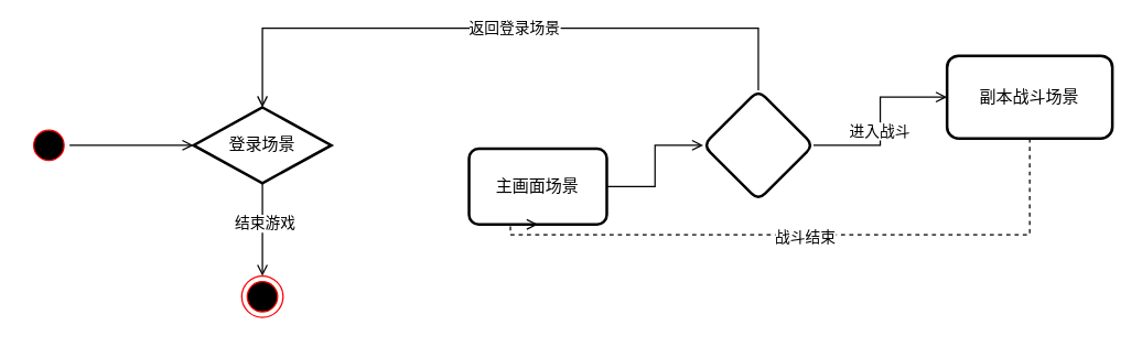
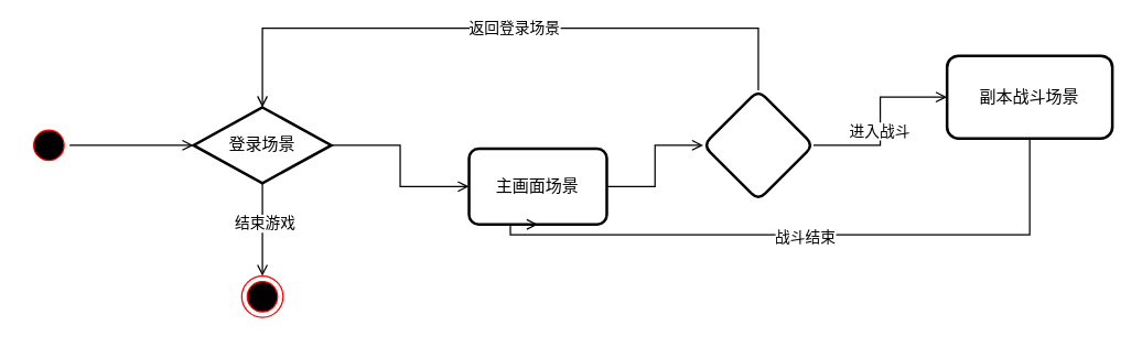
  <mxCell id="0" />
  <mxCell id="1" parent="0" />
  <mxCell id="2" style="edgeStyle=orthogonalEdgeStyle;rounded=0;orthogonalLoop=1;jettySize=auto;html=1;endArrow=open;endFill=0;" edge="1" parent="1" source="3" target="7"><mxGeometry relative="1" as="geometry" /></mxCell>
  <mxCell id="3" value="" style="ellipse;html=1;shape=startState;fillColor=#000000;strokeColor=#ff0000;" vertex="1" parent="1"><mxGeometry x="20" y="90" width="30" height="30" as="geometry" /></mxCell>
+ <mxCell id="4" value="" style="edgeStyle=orthogonalEdgeStyle;rounded=0;orthogonalLoop=1;jettySize=auto;html=1;endArrow=open;endFill=0;" edge="1" parent="1" source="7" target="9"><mxGeometry relative="1" as="geometry" /></mxCell>
  <mxCell id="5" style="edgeStyle=orthogonalEdgeStyle;rounded=0;orthogonalLoop=1;jettySize=auto;html=1;entryX=0.5;entryY=0;entryDx=0;entryDy=0;endArrow=open;endFill=0;" edge="1" parent="1" source="7" target="18"><mxGeometry relative="1" as="geometry" /></mxCell>
  <mxCell id="6" value="结束游戏" style="edgeLabel;html=1;align=center;verticalAlign=middle;resizable=0;points=[];" vertex="1" connectable="0" parent="5"><mxGeometry x="-0.156" y="1" relative="1" as="geometry"><mxPoint y="1" as="offset" /></mxGeometry></mxCell>
  <mxCell id="7" value="登录场景" style="rhombus;whiteSpace=wrap;html=1;absoluteArcSize=1;arcSize=14;strokeWidth=2;" vertex="1" parent="1"><mxGeometry x="140" y="77.5" width="100" height="55" as="geometry" /></mxCell>
  <mxCell id="8" value="" style="edgeStyle=orthogonalEdgeStyle;rounded=0;orthogonalLoop=1;jettySize=auto;html=1;endArrow=open;endFill=0;" edge="1" parent="1" source="9" target="14"><mxGeometry relative="1" as="geometry" /></mxCell>
  <mxCell id="9" value="主画面场景" style="rounded=1;whiteSpace=wrap;html=1;absoluteArcSize=1;arcSize=14;strokeWidth=2;" vertex="1" parent="1"><mxGeometry x="340" y="107.5" width="100" height="55" as="geometry" /></mxCell>
  <mxCell id="10" value="" style="edgeStyle=orthogonalEdgeStyle;rounded=0;orthogonalLoop=1;jettySize=auto;html=1;endArrow=open;endFill=0;" edge="1" parent="1" source="14" target="17"><mxGeometry relative="1" as="geometry" /></mxCell>
  <mxCell id="11" value="进入战斗" style="edgeLabel;html=1;align=center;verticalAlign=middle;resizable=0;points=[];" vertex="1" connectable="0" parent="10"><mxGeometry x="-0.1" y="1" relative="1" as="geometry"><mxPoint as="offset" /></mxGeometry></mxCell>
  <mxCell id="12" style="edgeStyle=orthogonalEdgeStyle;rounded=0;orthogonalLoop=1;jettySize=auto;html=1;entryX=0.5;entryY=0;entryDx=0;entryDy=0;endArrow=open;endFill=0;" edge="1" parent="1" source="14" target="7"><mxGeometry relative="1" as="geometry"><Array as="points"><mxPoint x="550" y="20" /><mxPoint x="190" y="20" /></Array></mxGeometry></mxCell>
  <mxCell id="13" value="返回登录场景" style="edgeLabel;html=1;align=center;verticalAlign=middle;resizable=0;points=[];" vertex="1" connectable="0" parent="12"><mxGeometry x="-0.036" y="-1" relative="1" as="geometry"><mxPoint as="offset" /></mxGeometry></mxCell>
  <mxCell id="14" value="" style="rhombus;whiteSpace=wrap;html=1;rounded=1;arcSize=14;strokeWidth=2;" vertex="1" parent="1"><mxGeometry x="510" y="65" width="80" height="80" as="geometry" /></mxCell>
- <mxCell id="15" style="edgeStyle=orthogonalEdgeStyle;rounded=0;orthogonalLoop=1;jettySize=auto;html=1;entryX=0.5;entryY=1;entryDx=0;entryDy=0;endArrow=open;endFill=0;dashed=1;" edge="1" parent="1" source="17" target="9"><mxGeometry relative="1" as="geometry"><Array as="points"><mxPoint x="747" y="170" /><mxPoint x="370" y="170" /></Array></mxGeometry></mxCell>
+ <mxCell id="15" style="edgeStyle=orthogonalEdgeStyle;rounded=0;orthogonalLoop=1;jettySize=auto;html=1;entryX=0.5;entryY=1;entryDx=0;entryDy=0;endArrow=open;endFill=0;" edge="1" parent="1" source="17" target="9"><mxGeometry relative="1" as="geometry"><Array as="points"><mxPoint x="747" y="170" /><mxPoint x="370" y="170" /></Array></mxGeometry></mxCell>
  <mxCell id="16" value="战斗结束" style="edgeLabel;html=1;align=center;verticalAlign=middle;resizable=0;points=[];" vertex="1" connectable="0" parent="15"><mxGeometry x="-0.012" y="1" relative="1" as="geometry"><mxPoint as="offset" /></mxGeometry></mxCell>
  <mxCell id="17" value="副本战斗场景" style="whiteSpace=wrap;html=1;rounded=1;arcSize=14;strokeWidth=2;" vertex="1" parent="1"><mxGeometry x="687" y="40" width="120" height="60" as="geometry" /></mxCell>
  <mxCell id="18" value="" style="ellipse;html=1;shape=endState;fillColor=#000000;strokeColor=#ff0000;" vertex="1" parent="1"><mxGeometry x="175" y="200" width="30" height="30" as="geometry" /></mxCell>
